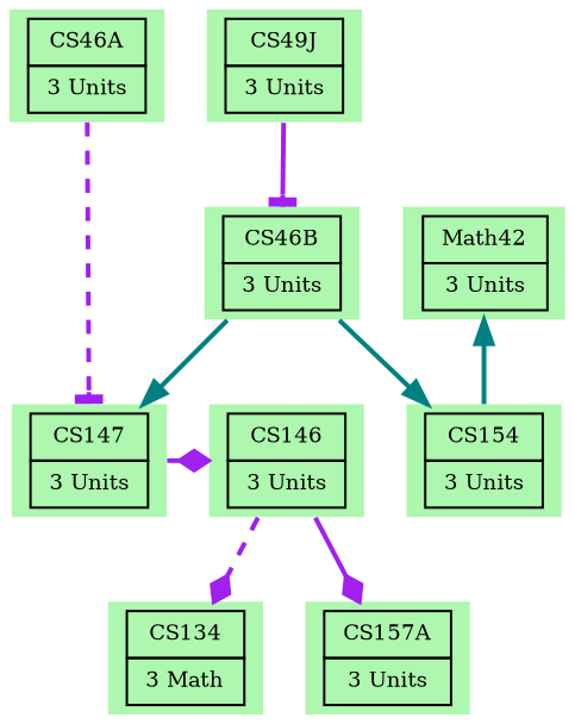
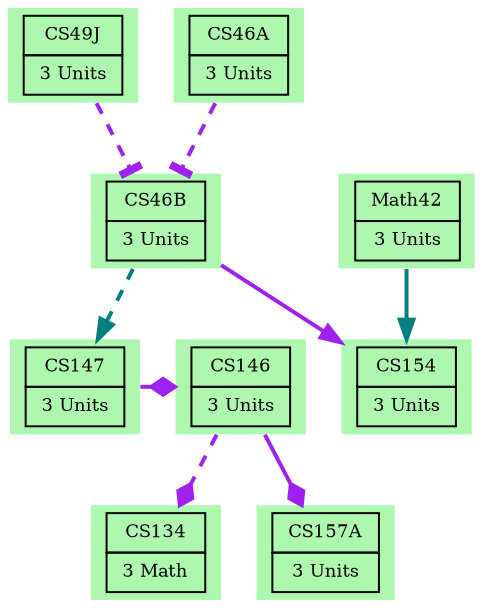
  digraph {
    fontname="DejaVu Serif"
    node [fillcolor="#aef7aeff" fontname="DejaVu Serif" fontsize=9 shape=plaintext style=filled]
    edge [arrowhead=normal color=purple fontname="DejaVu Serif" penwidth=2 style=bold]
    n1 [label=<<TABLE BORDER="0" CELLBORDER="1" CELLSPACING="0" CELLPADDING="4">         <TR><TD> CS49J </TD></TR>          <TR><TD> 3 Units </TD></TR>         </TABLE>>]
    n2 [label=<<TABLE BORDER="0" CELLBORDER="1" CELLSPACING="0" CELLPADDING="4">           <TR><TD> CS46A </TD></TR>            <TR><TD> 3 Units </TD></TR>           </TABLE>>]
    n3 [label=<<TABLE BORDER="0" CELLBORDER="1" CELLSPACING="0" CELLPADDING="4">           <TR><TD> CS46B </TD></TR>            <TR><TD> 3 Units </TD></TR>           </TABLE>>]
    n4 [label=<<TABLE BORDER="0" CELLBORDER="1" CELLSPACING="0" CELLPADDING="4">           <TR><TD> Math42 </TD></TR>            <TR><TD> 3 Units </TD></TR>           </TABLE>>]
    n5 [label=<<TABLE BORDER="0" CELLBORDER="1" CELLSPACING="0" CELLPADDING="4">           <TR><TD> CS146 </TD></TR>            <TR><TD> 3 Units </TD></TR>           </TABLE>>]
    n6 [label=<<TABLE BORDER="0" CELLBORDER="1" CELLSPACING="0" CELLPADDING="4">           <TR><TD> CS147 </TD></TR>            <TR><TD> 3 Units </TD></TR>           </TABLE>>]
    n7 [label=<<TABLE BORDER="0" CELLBORDER="1" CELLSPACING="0" CELLPADDING="4">           <TR><TD> CS154 </TD></TR>            <TR><TD> 3 Units </TD></TR>           </TABLE>>]
    n8 [label=<<TABLE BORDER="0" CELLBORDER="1" CELLSPACING="0" CELLPADDING="4">           <TR><TD> CS134 </TD></TR>            <TR><TD> 3 Math </TD></TR>           </TABLE>>]
    n9 [label=<<TABLE BORDER="0" CELLBORDER="1" CELLSPACING="0" CELLPADDING="4">           <TR><TD> CS157A </TD></TR>            <TR><TD> 3 Units </TD></TR>           </TABLE>>]
    subgraph sub_1 {
      rank=same
      n1
      n2
    }
    subgraph sub_2 {
      rank=same
      n3
      n4
    }
    subgraph sub_3 {
      rank=same
      n5
      n6
      n7
    }
-   n1 -> n3 [arrowhead=tee]
-   n2 -> n6 [arrowhead=tee style=dashed]
-   n3 -> n6 [color=teal]
-   n3 -> n7 [color=teal]
-   n7 -> n4 [color=teal]
+   n1 -> n3 [arrowhead=tee style=dashed]
+   n2 -> n3 [arrowhead=tee style=dashed]
+   n3 -> n6 [color=teal style=dashed]
+   n3 -> n7
+   n4 -> n7 [color=teal]
    n5 -> n8 [arrowhead=diamond style=dashed]
    n5 -> n9 [arrowhead=diamond]
    n6 -> n5 [arrowhead=diamond style=solid]
  }
